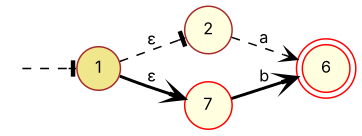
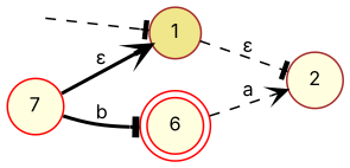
  digraph {
    compound=true
    fontname=Inter
    fontsize=11
    rankdir=LR
    node [fontname=Inter fontsize=11 shape=circle style=filled color=brown fillcolor=lightyellow]
    edge [arrowhead=vee fontname=Inter fontsize=11 style=dashed]
    0 [height=0.15 shape=point style=invis width=0.15 color="" fillcolor=""]
    1 [fillcolor=khaki height=0.15 width=0.15]
    2 [height=0.15 width=0.15]
    n4 [color=red height=0.15 label=7 width=0.15]
    n5 [color=red height=0.15 label=6 shape=doublecircle width=0.15]
    0 -> 1 [arrowhead=tee]
    1 -> 2 [arrowhead=tee label="&#949;"]
-   1 -> n4 [label="&#949;" style=bold]
-   2 -> n5 [label=a]
-   n4 -> n5 [label=b style=bold]
+   n4 -> 1 [label="&#949;" style=bold]
+   n5 -> 2 [label=a]
+   n4 -> n5 [arrowhead=tee label=b style=bold]
  }
